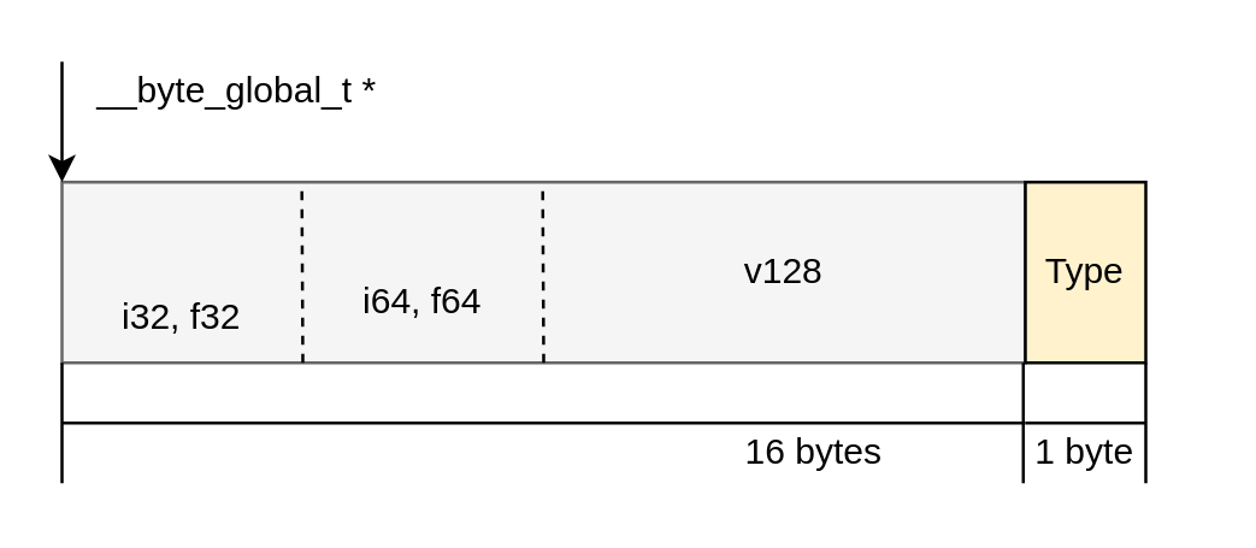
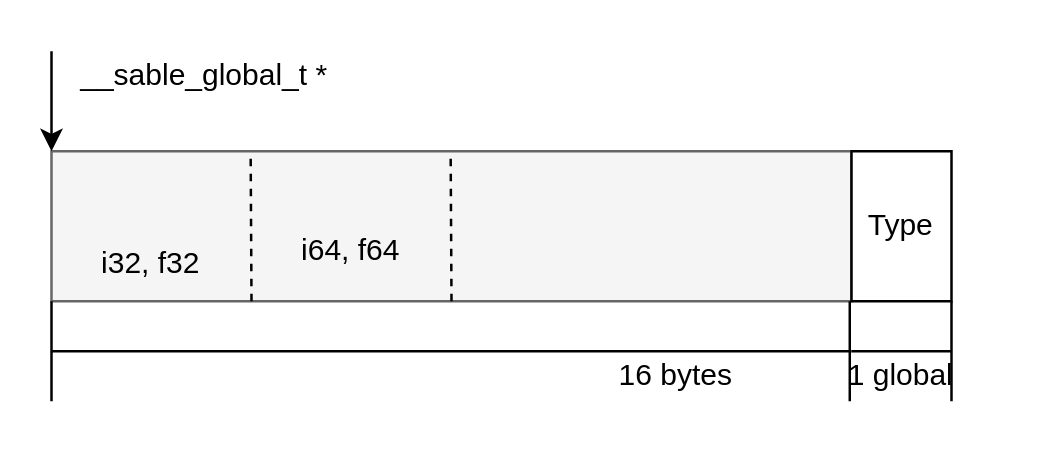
  <mxCell id="0" />
  <mxCell id="1" parent="0" />
  <mxCell id="2" value="" style="rounded=0;whiteSpace=wrap;html=1;fillColor=#f5f5f5;strokeColor=#666666;fontColor=#333333;" vertex="1" parent="1"><mxGeometry x="20" y="60" width="320" height="60" as="geometry" /></mxCell>
- <mxCell id="3" value="Type" style="rounded=0;whiteSpace=wrap;html=1;fillColor=#fff2cc;" vertex="1" parent="1"><mxGeometry x="340" y="60" width="40" height="60" as="geometry" /></mxCell>
+ <mxCell id="3" value="Type" style="rounded=0;whiteSpace=wrap;html=1;" vertex="1" parent="1"><mxGeometry x="340" y="60" width="40" height="60" as="geometry" /></mxCell>
  <mxCell id="4" value="" style="endArrow=none;html=1;" edge="1" parent="1"><mxGeometry width="50" height="50" relative="1" as="geometry"><mxPoint x="20" y="160" as="sourcePoint" /><mxPoint x="20" y="120" as="targetPoint" /></mxGeometry></mxCell>
  <mxCell id="5" value="" style="endArrow=none;html=1;" edge="1" parent="1"><mxGeometry width="50" height="50" relative="1" as="geometry"><mxPoint x="339.31" y="160" as="sourcePoint" /><mxPoint x="339.31" y="120" as="targetPoint" /></mxGeometry></mxCell>
  <mxCell id="6" value="" style="endArrow=none;html=1;" edge="1" parent="1"><mxGeometry width="50" height="50" relative="1" as="geometry"><mxPoint x="20" y="140" as="sourcePoint" /><mxPoint x="340" y="140" as="targetPoint" /></mxGeometry></mxCell>
  <mxCell id="7" value="16 bytes" style="text;html=1;strokeColor=none;fillColor=none;align=center;verticalAlign=middle;whiteSpace=wrap;rounded=0;" vertex="1" parent="1"><mxGeometry x="235" y="140" width="70" height="20" as="geometry" /></mxCell>
  <mxCell id="8" value="" style="endArrow=none;html=1;" edge="1" parent="1"><mxGeometry width="50" height="50" relative="1" as="geometry"><mxPoint x="380" y="160" as="sourcePoint" /><mxPoint x="380" y="120" as="targetPoint" /></mxGeometry></mxCell>
  <mxCell id="9" value="" style="endArrow=none;html=1;" edge="1" parent="1"><mxGeometry width="50" height="50" relative="1" as="geometry"><mxPoint x="340" y="140" as="sourcePoint" /><mxPoint x="380" y="140" as="targetPoint" /></mxGeometry></mxCell>
- <mxCell id="10" value="1 byte" style="text;html=1;strokeColor=none;fillColor=none;align=center;verticalAlign=middle;whiteSpace=wrap;rounded=0;" vertex="1" parent="1"><mxGeometry x="325" y="140" width="70" height="20" as="geometry" /></mxCell>
+ <mxCell id="10" value="1 global" style="text;html=1;strokeColor=none;fillColor=none;align=center;verticalAlign=middle;whiteSpace=wrap;rounded=0;" vertex="1" parent="1"><mxGeometry x="325" y="140" width="70" height="20" as="geometry" /></mxCell>
  <mxCell id="11" value="" style="endArrow=classic;html=1;entryX=0;entryY=0;entryDx=0;entryDy=0;" edge="1" parent="1" target="2"><mxGeometry width="50" height="50" relative="1" as="geometry"><mxPoint x="20" y="20" as="sourcePoint" /><mxPoint x="90" y="10" as="targetPoint" /></mxGeometry></mxCell>
- <mxCell id="12" value="__byte_global_t *" style="text;html=1;strokeColor=none;fillColor=none;align=left;verticalAlign=middle;whiteSpace=wrap;rounded=0;" vertex="1" parent="1"><mxGeometry x="30" y="20" width="140" height="20" as="geometry" /></mxCell>
+ <mxCell id="12" value="__sable_global_t *" style="text;html=1;strokeColor=none;fillColor=none;align=left;verticalAlign=middle;whiteSpace=wrap;rounded=0;" vertex="1" parent="1"><mxGeometry x="30" y="20" width="140" height="20" as="geometry" /></mxCell>
  <mxCell id="13" value="" style="endArrow=none;html=1;exitX=0.25;exitY=1;exitDx=0;exitDy=0;dashed=1;" edge="1" parent="1" source="2"><mxGeometry width="50" height="50" relative="1" as="geometry"><mxPoint x="99.66" y="110" as="sourcePoint" /><mxPoint x="99.66" y="60" as="targetPoint" /></mxGeometry></mxCell>
  <mxCell id="14" value="i32, f32" style="text;html=1;strokeColor=none;fillColor=none;align=center;verticalAlign=middle;whiteSpace=wrap;rounded=0;" vertex="1" parent="1"><mxGeometry x="30" y="95" width="60" height="20" as="geometry" /></mxCell>
  <mxCell id="15" value="" style="endArrow=none;html=1;exitX=0.25;exitY=1;exitDx=0;exitDy=0;dashed=1;" edge="1" parent="1"><mxGeometry width="50" height="50" relative="1" as="geometry"><mxPoint x="180" y="120" as="sourcePoint" /><mxPoint x="179.66" y="60" as="targetPoint" /></mxGeometry></mxCell>
  <mxCell id="16" value="i64, f64" style="text;html=1;strokeColor=none;fillColor=none;align=center;verticalAlign=middle;whiteSpace=wrap;rounded=0;" vertex="1" parent="1"><mxGeometry x="110" y="90" width="60" height="20" as="geometry" /></mxCell>
- <mxCell id="17" value="v128" style="text;html=1;strokeColor=none;fillColor=none;align=center;verticalAlign=middle;whiteSpace=wrap;rounded=0;" vertex="1" parent="1"><mxGeometry x="230" y="80" width="60" height="20" as="geometry" /></mxCell>
